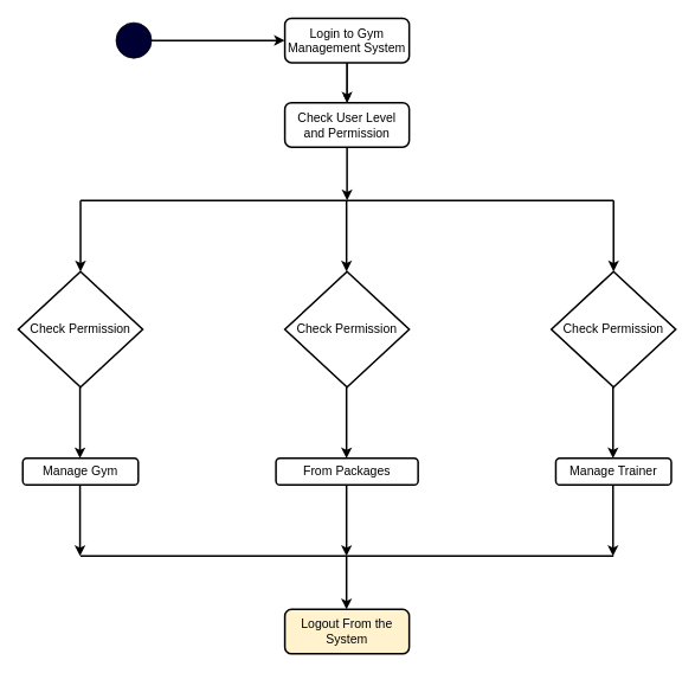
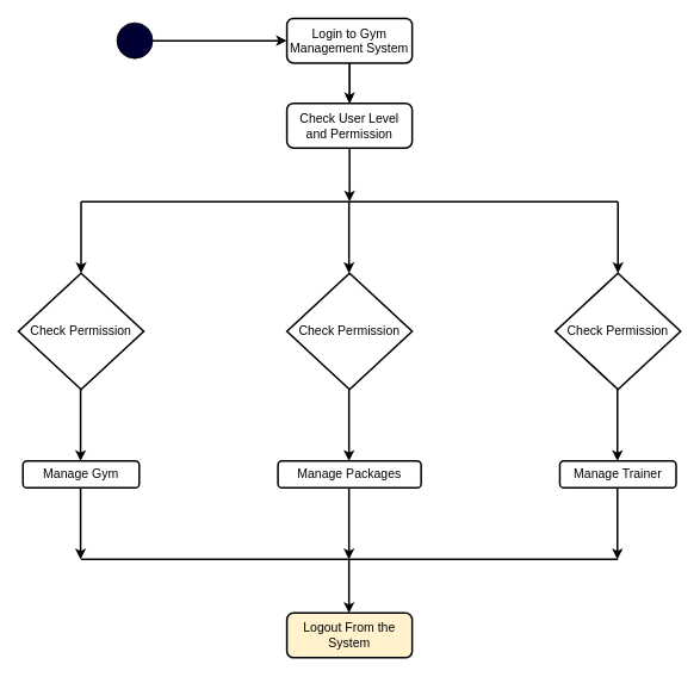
  <mxCell id="0" />
  <mxCell id="1" parent="0" />
  <mxCell id="2" value="" style="ellipse;whiteSpace=wrap;html=1;aspect=fixed;fillColor=#000033;" vertex="1" parent="1"><mxGeometry x="130" y="25" width="40" height="40" as="geometry" /></mxCell>
  <mxCell id="3" value="" style="edgeStyle=orthogonalEdgeStyle;rounded=0;orthogonalLoop=1;jettySize=auto;html=1;" edge="1" parent="1" source="4" target="5"><mxGeometry relative="1" as="geometry" /></mxCell>
  <mxCell id="4" value="&lt;font style=&quot;font-size: 14px;&quot;&gt;Login to Gym Management System&lt;/font&gt;" style="rounded=1;whiteSpace=wrap;html=1;strokeWidth=2;" vertex="1" parent="1"><mxGeometry x="320" y="20" width="140" height="50" as="geometry" /></mxCell>
  <mxCell id="5" value="&lt;font style=&quot;font-size: 14px;&quot;&gt;Check User Level &lt;br&gt;and Permission&lt;/font&gt;" style="rounded=1;whiteSpace=wrap;html=1;strokeWidth=2;" vertex="1" parent="1"><mxGeometry x="320" y="115" width="140" height="50" as="geometry" /></mxCell>
  <mxCell id="6" value="" style="endArrow=classic;html=1;rounded=0;exitX=1;exitY=0.5;exitDx=0;exitDy=0;entryX=0;entryY=0.5;entryDx=0;entryDy=0;strokeWidth=2;" edge="1" parent="1" source="2" target="4"><mxGeometry width="50" height="50" relative="1" as="geometry"><mxPoint x="320" y="135" as="sourcePoint" /><mxPoint x="370" y="85" as="targetPoint" /></mxGeometry></mxCell>
  <mxCell id="7" value="" style="endArrow=classic;html=1;rounded=0;entryX=0.5;entryY=0;entryDx=0;entryDy=0;strokeWidth=2;" edge="1" parent="1" source="4" target="5"><mxGeometry width="50" height="50" relative="1" as="geometry"><mxPoint x="180" y="55" as="sourcePoint" /><mxPoint x="320" y="55" as="targetPoint" /></mxGeometry></mxCell>
  <mxCell id="8" value="" style="endArrow=classic;html=1;rounded=0;strokeWidth=2;exitX=0.5;exitY=1;exitDx=0;exitDy=0;" edge="1" parent="1" source="5"><mxGeometry width="50" height="50" relative="1" as="geometry"><mxPoint x="390" y="80" as="sourcePoint" /><mxPoint x="390" y="225" as="targetPoint" /></mxGeometry></mxCell>
  <mxCell id="9" value="" style="endArrow=none;html=1;rounded=0;strokeWidth=2;" edge="1" parent="1"><mxGeometry width="50" height="50" relative="1" as="geometry"><mxPoint x="90" y="225" as="sourcePoint" /><mxPoint x="690" y="225" as="targetPoint" /></mxGeometry></mxCell>
  <mxCell id="10" value="" style="endArrow=classic;html=1;rounded=0;strokeWidth=2;exitX=0.5;exitY=1;exitDx=0;exitDy=0;" edge="1" parent="1"><mxGeometry width="50" height="50" relative="1" as="geometry"><mxPoint x="90" y="225" as="sourcePoint" /><mxPoint x="90" y="305" as="targetPoint" /></mxGeometry></mxCell>
  <mxCell id="11" value="" style="endArrow=classic;html=1;rounded=0;strokeWidth=2;exitX=0.5;exitY=1;exitDx=0;exitDy=0;" edge="1" parent="1"><mxGeometry width="50" height="50" relative="1" as="geometry"><mxPoint x="690" y="225" as="sourcePoint" /><mxPoint x="690" y="305" as="targetPoint" /></mxGeometry></mxCell>
  <mxCell id="12" value="" style="endArrow=classic;html=1;rounded=0;strokeWidth=2;exitX=0.5;exitY=1;exitDx=0;exitDy=0;" edge="1" parent="1"><mxGeometry width="50" height="50" relative="1" as="geometry"><mxPoint x="389.41" y="225" as="sourcePoint" /><mxPoint x="389.41" y="305" as="targetPoint" /></mxGeometry></mxCell>
  <mxCell id="13" value="&lt;font style=&quot;font-size: 14px;&quot;&gt;Check Permission&lt;/font&gt;" style="rhombus;whiteSpace=wrap;html=1;strokeWidth=2;" vertex="1" parent="1"><mxGeometry x="20" y="305" width="140" height="130" as="geometry" /></mxCell>
  <mxCell id="14" value="&lt;font style=&quot;font-size: 14px;&quot;&gt;Check Permission&lt;/font&gt;" style="rhombus;whiteSpace=wrap;html=1;strokeWidth=2;" vertex="1" parent="1"><mxGeometry x="620" y="305" width="140" height="130" as="geometry" /></mxCell>
  <mxCell id="15" value="&lt;font style=&quot;font-size: 14px;&quot;&gt;Check Permission&lt;/font&gt;" style="rhombus;whiteSpace=wrap;html=1;strokeWidth=2;" vertex="1" parent="1"><mxGeometry x="320" y="305" width="140" height="130" as="geometry" /></mxCell>
  <mxCell id="16" value="" style="endArrow=classic;html=1;rounded=0;strokeWidth=2;exitX=0.5;exitY=1;exitDx=0;exitDy=0;" edge="1" parent="1"><mxGeometry width="50" height="50" relative="1" as="geometry"><mxPoint x="689.41" y="435" as="sourcePoint" /><mxPoint x="689.41" y="515" as="targetPoint" /></mxGeometry></mxCell>
  <mxCell id="17" value="" style="endArrow=classic;html=1;rounded=0;strokeWidth=2;exitX=0.5;exitY=1;exitDx=0;exitDy=0;" edge="1" parent="1"><mxGeometry width="50" height="50" relative="1" as="geometry"><mxPoint x="389.41" y="435" as="sourcePoint" /><mxPoint x="389.41" y="515" as="targetPoint" /></mxGeometry></mxCell>
  <mxCell id="18" value="" style="endArrow=classic;html=1;rounded=0;strokeWidth=2;exitX=0.5;exitY=1;exitDx=0;exitDy=0;" edge="1" parent="1"><mxGeometry width="50" height="50" relative="1" as="geometry"><mxPoint x="89.41" y="435" as="sourcePoint" /><mxPoint x="89.41" y="515" as="targetPoint" /></mxGeometry></mxCell>
  <mxCell id="19" value="&lt;font style=&quot;font-size: 14px;&quot;&gt;Manage Gym&lt;/font&gt;" style="rounded=1;whiteSpace=wrap;html=1;strokeWidth=2;" vertex="1" parent="1"><mxGeometry x="25" y="515" width="130" height="30" as="geometry" /></mxCell>
  <mxCell id="20" value="&lt;font style=&quot;font-size: 14px;&quot;&gt;Manage Trainer&lt;/font&gt;" style="rounded=1;whiteSpace=wrap;html=1;strokeWidth=2;" vertex="1" parent="1"><mxGeometry x="625" y="515" width="130" height="30" as="geometry" /></mxCell>
- <mxCell id="21" value="&lt;font style=&quot;font-size: 14px;&quot;&gt;From Packages&lt;/font&gt;" style="rounded=1;whiteSpace=wrap;html=1;strokeWidth=2;" vertex="1" parent="1"><mxGeometry x="310" y="515" width="160" height="30" as="geometry" /></mxCell>
+ <mxCell id="21" value="&lt;font style=&quot;font-size: 14px;&quot;&gt;Manage Packages&lt;/font&gt;" style="rounded=1;whiteSpace=wrap;html=1;strokeWidth=2;" vertex="1" parent="1"><mxGeometry x="310" y="515" width="160" height="30" as="geometry" /></mxCell>
  <mxCell id="22" value="" style="endArrow=classic;html=1;rounded=0;strokeWidth=2;exitX=0.5;exitY=1;exitDx=0;exitDy=0;" edge="1" parent="1"><mxGeometry width="50" height="50" relative="1" as="geometry"><mxPoint x="89.41" y="545" as="sourcePoint" /><mxPoint x="89.41" y="625" as="targetPoint" /></mxGeometry></mxCell>
  <mxCell id="23" value="" style="endArrow=classic;html=1;rounded=0;strokeWidth=2;exitX=0.5;exitY=1;exitDx=0;exitDy=0;" edge="1" parent="1"><mxGeometry width="50" height="50" relative="1" as="geometry"><mxPoint x="689.41" y="545" as="sourcePoint" /><mxPoint x="689.41" y="625" as="targetPoint" /></mxGeometry></mxCell>
  <mxCell id="24" value="" style="endArrow=classic;html=1;rounded=0;strokeWidth=2;exitX=0.5;exitY=1;exitDx=0;exitDy=0;" edge="1" parent="1"><mxGeometry width="50" height="50" relative="1" as="geometry"><mxPoint x="389.41" y="545" as="sourcePoint" /><mxPoint x="389.41" y="625" as="targetPoint" /></mxGeometry></mxCell>
  <mxCell id="25" value="" style="endArrow=none;html=1;rounded=0;strokeWidth=2;" edge="1" parent="1"><mxGeometry width="50" height="50" relative="1" as="geometry"><mxPoint x="90" y="625" as="sourcePoint" /><mxPoint x="690" y="625" as="targetPoint" /></mxGeometry></mxCell>
  <mxCell id="26" value="" style="endArrow=classic;html=1;rounded=0;strokeWidth=2;exitX=0.5;exitY=1;exitDx=0;exitDy=0;" edge="1" parent="1"><mxGeometry width="50" height="50" relative="1" as="geometry"><mxPoint x="389.41" y="625" as="sourcePoint" /><mxPoint x="389.41" y="685" as="targetPoint" /></mxGeometry></mxCell>
  <mxCell id="27" value="&lt;font style=&quot;font-size: 14px;&quot;&gt;Logout From the System&lt;/font&gt;" style="rounded=1;whiteSpace=wrap;html=1;strokeWidth=2;fillColor=#fff2cc;" vertex="1" parent="1"><mxGeometry x="320" y="685" width="140" height="50" as="geometry" /></mxCell>
